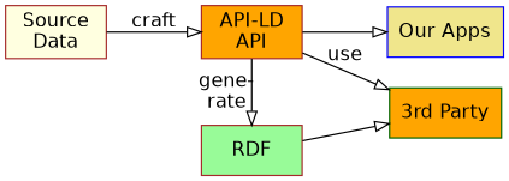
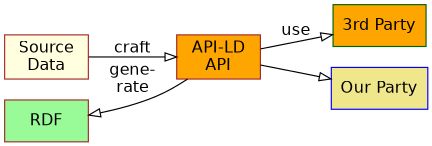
  digraph {
    fontname=helvetica
    rankdir=LR
    node [color=brown fillcolor=orange fontname=helvetica shape=box style=filled]
    edge [arrowhead=empty fontname=helvetica]
    n1 [fillcolor=lightyellow label="Source\nData" width=1]
    n2 [label="API-LD\nAPI" width=1]
    n3 [fillcolor=palegreen label=RDF width=1]
    n4 [color=darkgreen label="3rd Party" width=1]
-   n5 [color=blue fillcolor=khaki label="Our Apps" width=1]
+   n5 [color=blue fillcolor=khaki label="Our Party" width=1]
    n1 -> n2 [label=craft]
    n2 -> n3 [constraint=false label="gene-\nrate"]
    n2 -> n4 [label=use]
    n2 -> n5
-   n3 -> n4
  }
